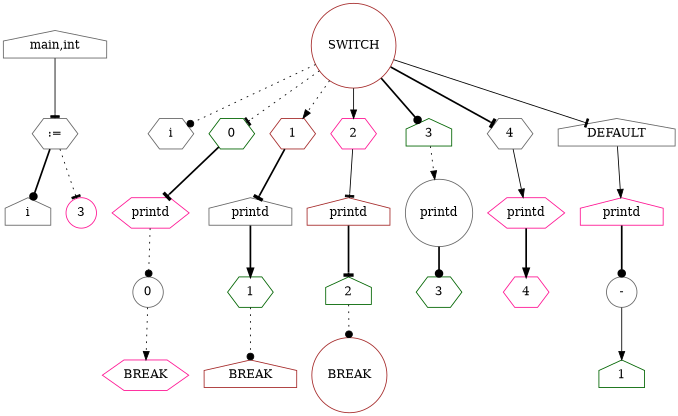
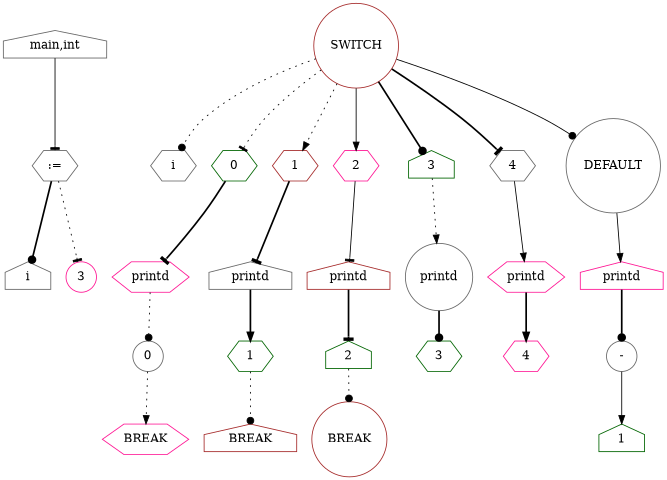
  digraph {
    node [color=gray40 shape=hexagon]
    edge [arrowhead=dot style=bold]
    n1 [label="main,int" shape=house]
    n2 [label=":="]
    n3 [label=i shape=house]
    n4 [color=deeppink label=3 shape=circle]
    n5 [color=brown label=SWITCH shape=circle]
    n6 [label=i]
    n7 [color=darkgreen label=0]
    n8 [color=brown label=1]
    n9 [color=deeppink label=2]
    n10 [color=darkgreen label=3 shape=house]
    n11 [label=4]
-   n12 [label=DEFAULT shape=house]
+   n12 [label=DEFAULT shape=circle]
    n13 [color=deeppink label=printd]
    n14 [label=printd shape=house]
    n15 [color=brown label=printd shape=house]
    n16 [label=printd shape=circle]
    n17 [color=deeppink label=printd]
    n18 [color=deeppink label=printd shape=house]
    n19 [label=0 shape=circle]
    n20 [color=deeppink label=BREAK]
    n21 [color=darkgreen label=1]
    n22 [color=brown label=BREAK shape=house]
    n23 [color=darkgreen label=2 shape=house]
    n24 [color=brown label=BREAK shape=circle]
    n25 [color=darkgreen label=3]
    n26 [color=deeppink label=4]
    n27 [label="-" shape=circle]
    n28 [color=darkgreen label=1 shape=house]
    n1 -> n2 [arrowhead=tee style=solid]
    n2 -> n3
    n2 -> n4 [arrowhead=tee style=dotted]
    n5 -> n6 [style=dotted]
    n5 -> n7 [arrowhead=tee style=dotted]
    n5 -> n8 [arrowhead=normal style=dotted]
    n5 -> n9 [arrowhead=normal style=solid]
    n5 -> n10
    n5 -> n11 [arrowhead=tee]
-   n5 -> n12 [arrowhead=tee style=solid]
+   n5 -> n12 [style=solid]
    n7 -> n13 [arrowhead=tee]
    n8 -> n14 [arrowhead=tee]
    n9 -> n15 [arrowhead=tee style=solid]
    n10 -> n16 [arrowhead=normal style=dotted]
    n11 -> n17 [arrowhead=normal style=solid]
    n12 -> n18 [arrowhead=normal style=solid]
    n13 -> n19 [style=dotted]
    n14 -> n21 [arrowhead=normal]
    n15 -> n23 [arrowhead=tee]
    n16 -> n25
    n17 -> n26 [arrowhead=normal]
    n18 -> n27
    n19 -> n20 [arrowhead=normal style=dotted]
    n21 -> n22 [style=dotted]
    n23 -> n24 [style=dotted]
    n27 -> n28 [arrowhead=normal style=solid]
  }
